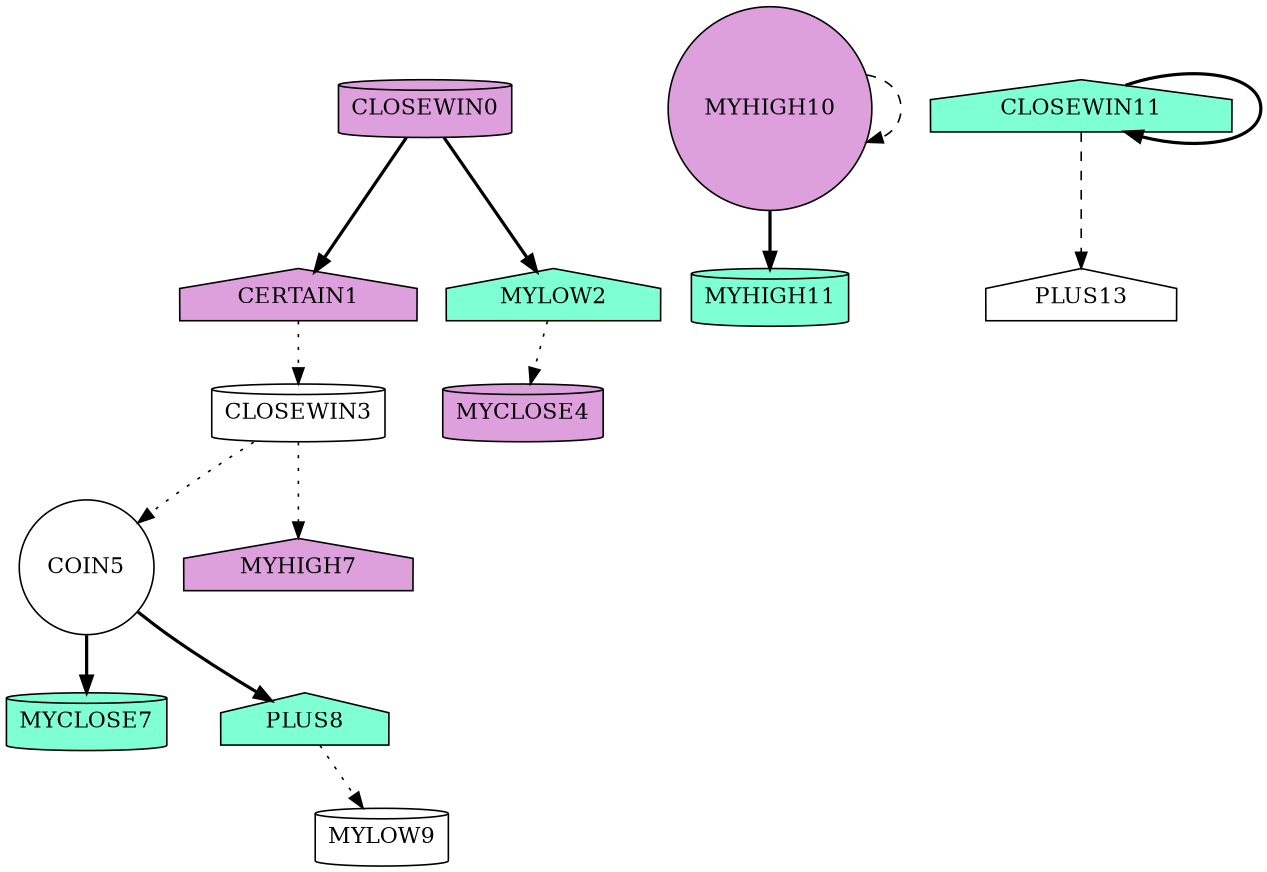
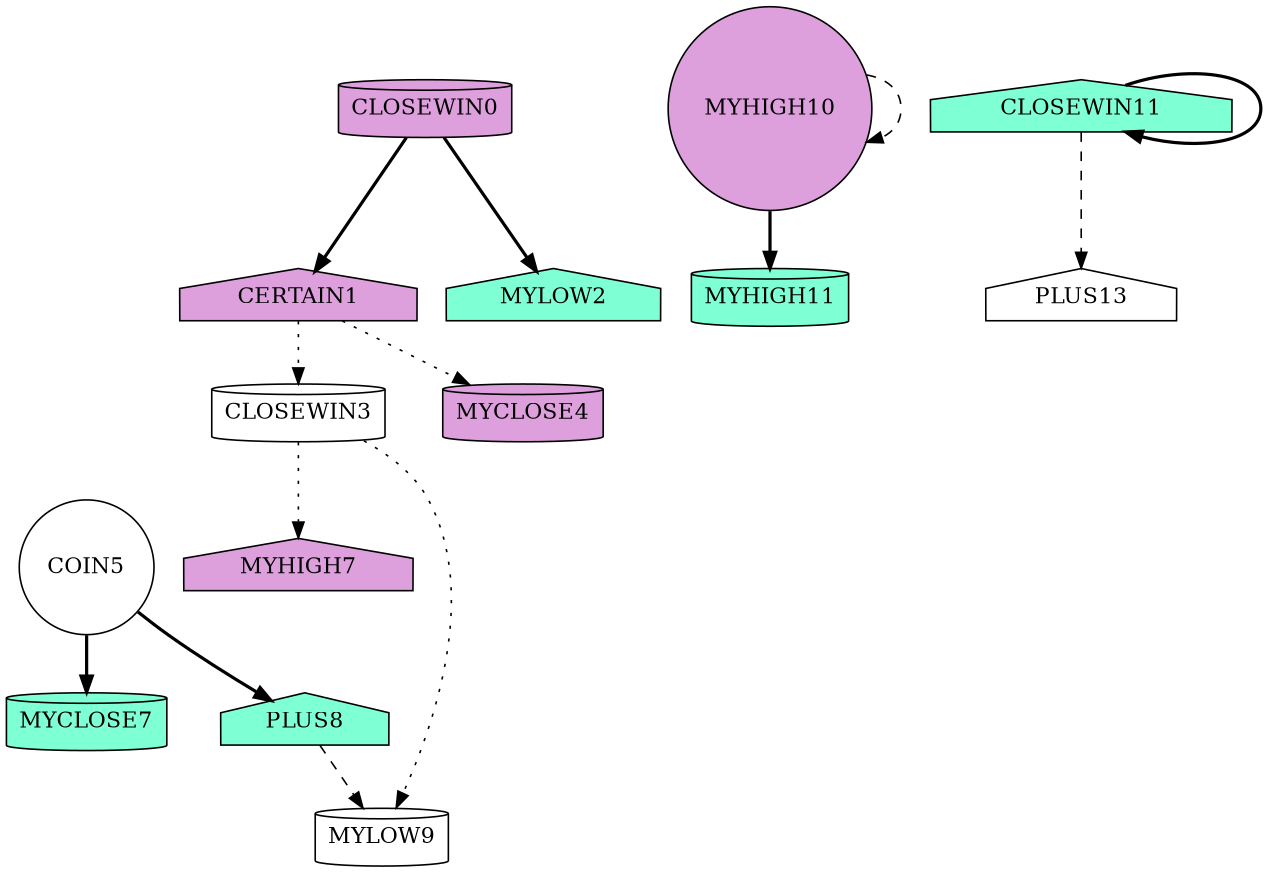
  digraph {
    node [fillcolor=plum shape=house style=filled]
    edge [style=bold]
    CERTAIN1
    CLOSEWIN0 [shape=cylinder]
    MYLOW2 [fillcolor=aquamarine]
    CLOSEWIN3 [fillcolor=white shape=cylinder]
    MYCLOSE4 [shape=cylinder]
    COIN5 [fillcolor=white shape=circle]
    n7 [label=MYHIGH7]
    MYCLOSE7 [fillcolor=aquamarine shape=cylinder]
    PLUS8 [fillcolor=aquamarine]
    MYLOW9 [fillcolor=white shape=cylinder]
    n11 [label=MYHIGH10 shape=circle]
    MYHIGH11 [fillcolor=aquamarine shape=cylinder]
    n13 [fillcolor=aquamarine label=CLOSEWIN11]
    PLUS13 [fillcolor=white]
    CERTAIN1 -> CLOSEWIN3 [style=dotted]
-   MYLOW2 -> MYCLOSE4 [style=dotted]
+   CERTAIN1 -> MYCLOSE4 [style=dotted]
    CLOSEWIN0 -> CERTAIN1
    CLOSEWIN0 -> MYLOW2
-   CLOSEWIN3 -> COIN5 [style=dotted]
+   CLOSEWIN3 -> MYLOW9 [style=dotted]
    CLOSEWIN3 -> n7 [style=dotted]
    COIN5 -> MYCLOSE7
    COIN5 -> PLUS8
-   PLUS8 -> MYLOW9 [style=dotted]
+   PLUS8 -> MYLOW9 [style=dashed]
    n11 -> n11 [style=dashed]
    n11 -> MYHIGH11
    n13 -> n13
    n13 -> PLUS13 [style=dashed]
  }
